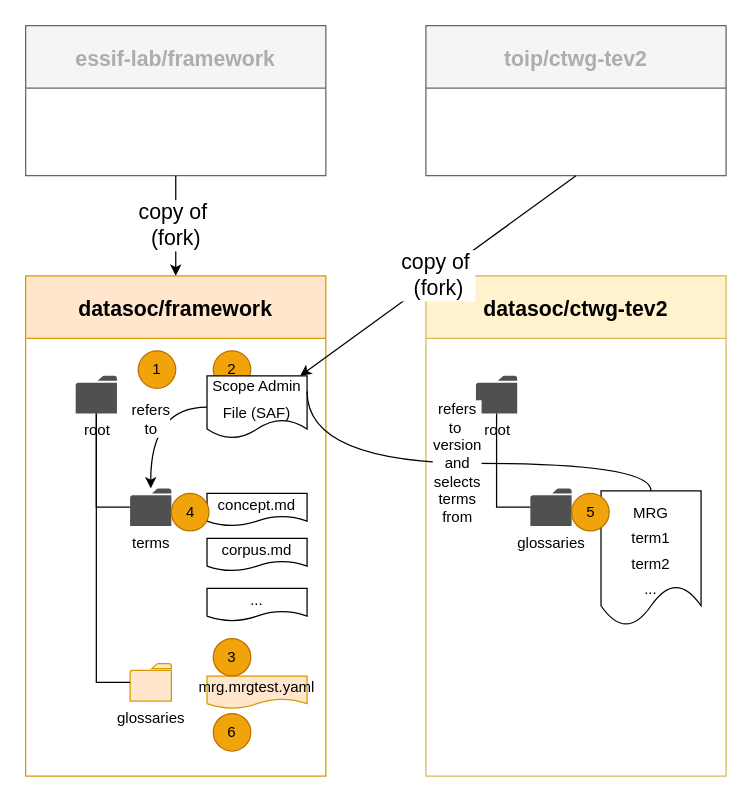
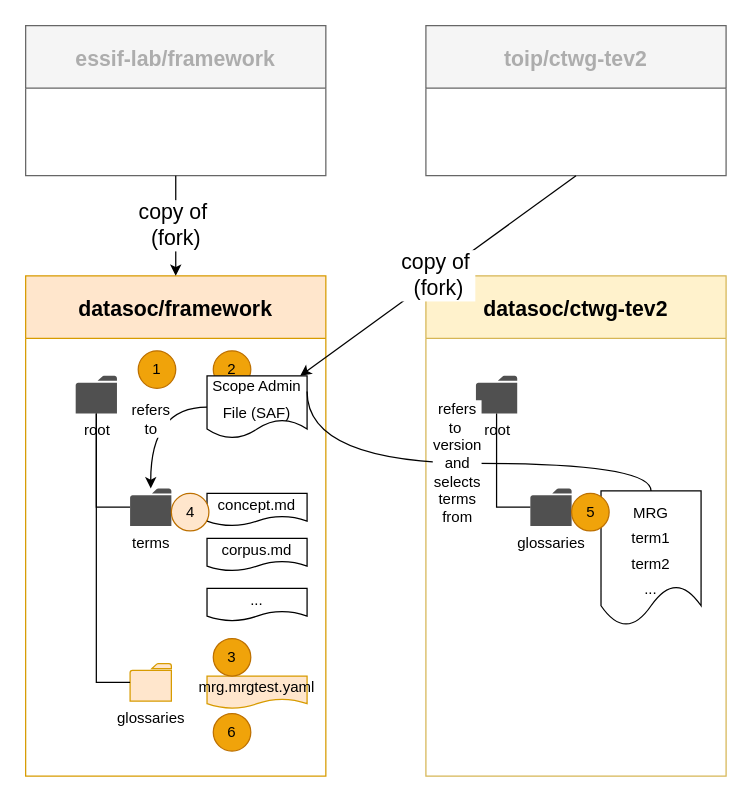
  <mxCell id="0" />
  <mxCell id="1" parent="0" />
  <mxCell id="2" value="datasoc/framework" style="swimlane;fontSize=17;startSize=50;fillColor=#ffe6cc;strokeColor=#d79b00;" vertex="1" parent="1"><mxGeometry x="20" y="220" width="240" height="400" as="geometry" /></mxCell>
  <mxCell id="3" value="refers&lt;br&gt;to" style="edgeStyle=orthogonalEdgeStyle;rounded=0;orthogonalLoop=1;jettySize=auto;html=1;fontSize=12;endArrow=classic;endFill=1;curved=1;" edge="1" parent="2" source="15" target="5"><mxGeometry relative="1" as="geometry" /></mxCell>
  <mxCell id="4" value="" style="edgeStyle=orthogonalEdgeStyle;rounded=0;orthogonalLoop=1;jettySize=auto;html=1;fontSize=12;endArrow=none;endFill=0;" edge="1" parent="2" source="5" target="6"><mxGeometry relative="1" as="geometry" /></mxCell>
  <mxCell id="5" value="terms" style="sketch=0;pointerEvents=1;shadow=0;dashed=0;html=1;strokeColor=none;fillColor=#505050;labelPosition=center;verticalLabelPosition=bottom;verticalAlign=top;outlineConnect=0;align=center;shape=mxgraph.office.concepts.folder;fontSize=12;" vertex="1" parent="2"><mxGeometry x="83.5" y="170" width="33" height="30" as="geometry" /></mxCell>
  <mxCell id="6" value="root" style="sketch=0;pointerEvents=1;shadow=0;dashed=0;html=1;strokeColor=none;fillColor=#505050;labelPosition=center;verticalLabelPosition=bottom;verticalAlign=top;outlineConnect=0;align=center;shape=mxgraph.office.concepts.folder;fontSize=12;" vertex="1" parent="2"><mxGeometry x="40" y="80" width="33" height="30" as="geometry" /></mxCell>
  <mxCell id="7" value="&lt;font style=&quot;font-size: 12px;&quot;&gt;concept.md&lt;/font&gt;" style="shape=document;whiteSpace=wrap;html=1;boundedLbl=1;fontSize=17;" vertex="1" parent="2"><mxGeometry x="145" y="174" width="80" height="26" as="geometry" /></mxCell>
  <mxCell id="8" value="&lt;font style=&quot;font-size: 12px;&quot;&gt;corpus.md&lt;/font&gt;" style="shape=document;whiteSpace=wrap;html=1;boundedLbl=1;fontSize=17;" vertex="1" parent="2"><mxGeometry x="145" y="210" width="80" height="26" as="geometry" /></mxCell>
  <mxCell id="9" value="&lt;font style=&quot;font-size: 12px;&quot;&gt;...&lt;/font&gt;" style="shape=document;whiteSpace=wrap;html=1;boundedLbl=1;fontSize=17;" vertex="1" parent="2"><mxGeometry x="145" y="250" width="80" height="26" as="geometry" /></mxCell>
  <mxCell id="10" value="glossaries" style="sketch=0;pointerEvents=1;shadow=0;dashed=0;html=1;strokeColor=#d79b00;fillColor=#ffe6cc;labelPosition=center;verticalLabelPosition=bottom;verticalAlign=top;outlineConnect=0;align=center;shape=mxgraph.office.concepts.folder;fontSize=12;" vertex="1" parent="2"><mxGeometry x="83.5" y="310" width="33" height="30" as="geometry" /></mxCell>
  <mxCell id="11" value="" style="edgeStyle=orthogonalEdgeStyle;rounded=0;orthogonalLoop=1;jettySize=auto;html=1;fontSize=12;endArrow=none;endFill=0;" edge="1" parent="2" source="10" target="6"><mxGeometry relative="1" as="geometry"><mxPoint x="93.5" y="195" as="sourcePoint" /><mxPoint x="66.5" y="120" as="targetPoint" /></mxGeometry></mxCell>
  <mxCell id="12" value="&lt;font style=&quot;font-size: 12px;&quot;&gt;mrg.mrgtest.yaml&lt;/font&gt;" style="shape=document;whiteSpace=wrap;html=1;boundedLbl=1;fontSize=12;fillColor=#ffe6cc;strokeColor=#d79b00;" vertex="1" parent="2"><mxGeometry x="145" y="320" width="80" height="26" as="geometry" /></mxCell>
  <mxCell id="13" value="1" style="ellipse;whiteSpace=wrap;html=1;fontSize=12;fillColor=#f0a30a;fontColor=#000000;strokeColor=#BD7000;" vertex="1" parent="2"><mxGeometry x="90" y="60" width="30" height="30" as="geometry" /></mxCell>
  <mxCell id="14" value="2" style="ellipse;whiteSpace=wrap;html=1;fontSize=12;fillColor=#f0a30a;fontColor=#000000;strokeColor=#BD7000;" vertex="1" parent="2"><mxGeometry x="150" y="60" width="30" height="30" as="geometry" /></mxCell>
  <mxCell id="15" value="&lt;font style=&quot;font-size: 12px;&quot;&gt;Scope Admin File (SAF)&lt;/font&gt;" style="shape=document;whiteSpace=wrap;html=1;boundedLbl=1;fontSize=17;" vertex="1" parent="2"><mxGeometry x="145" y="80" width="80" height="50" as="geometry" /></mxCell>
  <mxCell id="16" value="3" style="ellipse;whiteSpace=wrap;html=1;fontSize=12;fillColor=#f0a30a;fontColor=#000000;strokeColor=#BD7000;" vertex="1" parent="2"><mxGeometry x="150" y="290" width="30" height="30" as="geometry" /></mxCell>
- <mxCell id="17" value="4" style="ellipse;whiteSpace=wrap;html=1;fontSize=12;fillColor=#f0a30a;fontColor=#000000;strokeColor=#BD7000;" vertex="1" parent="2"><mxGeometry x="116.5" y="174" width="30" height="30" as="geometry" /></mxCell>
+ <mxCell id="17" value="4" style="ellipse;whiteSpace=wrap;html=1;fontSize=12;fillColor=#ffe6cc;fontColor=#000000;strokeColor=#BD7000;" vertex="1" parent="2"><mxGeometry x="116.5" y="174" width="30" height="30" as="geometry" /></mxCell>
  <mxCell id="18" value="6" style="ellipse;whiteSpace=wrap;html=1;fontSize=12;fillColor=#f0a30a;fontColor=#000000;strokeColor=#BD7000;" vertex="1" parent="2"><mxGeometry x="150" y="350" width="30" height="30" as="geometry" /></mxCell>
  <mxCell id="19" value="datasoc/ctwg-tev2" style="swimlane;fontSize=17;startSize=50;fillColor=#fff2cc;strokeColor=#d6b656;" vertex="1" parent="1"><mxGeometry x="340" y="220" width="240" height="400" as="geometry" /></mxCell>
  <mxCell id="20" value="glossaries" style="sketch=0;pointerEvents=1;shadow=0;dashed=0;html=1;strokeColor=none;fillColor=#505050;labelPosition=center;verticalLabelPosition=bottom;verticalAlign=top;outlineConnect=0;align=center;shape=mxgraph.office.concepts.folder;fontSize=12;" vertex="1" parent="19"><mxGeometry x="83.5" y="170" width="33" height="30" as="geometry" /></mxCell>
  <mxCell id="21" value="root" style="sketch=0;pointerEvents=1;shadow=0;dashed=0;html=1;strokeColor=none;fillColor=#505050;labelPosition=center;verticalLabelPosition=bottom;verticalAlign=top;outlineConnect=0;align=center;shape=mxgraph.office.concepts.folder;fontSize=12;" vertex="1" parent="19"><mxGeometry x="40" y="80" width="33" height="30" as="geometry" /></mxCell>
  <mxCell id="22" value="" style="edgeStyle=orthogonalEdgeStyle;rounded=0;orthogonalLoop=1;jettySize=auto;html=1;fontSize=12;endArrow=none;endFill=0;" edge="1" parent="19" source="20" target="21"><mxGeometry relative="1" as="geometry" /></mxCell>
  <mxCell id="23" value="&lt;font style=&quot;font-size: 12px;&quot;&gt;MRG&lt;br&gt;term1&lt;br&gt;term2&lt;br&gt;...&lt;br&gt;&lt;/font&gt;" style="shape=document;whiteSpace=wrap;html=1;boundedLbl=1;fontSize=17;verticalAlign=top;" vertex="1" parent="19"><mxGeometry x="140" y="172" width="80" height="108" as="geometry" /></mxCell>
  <mxCell id="24" value="5" style="ellipse;whiteSpace=wrap;html=1;fontSize=12;fillColor=#f0a30a;fontColor=#000000;strokeColor=#BD7000;" vertex="1" parent="19"><mxGeometry x="116.5" y="174" width="30" height="30" as="geometry" /></mxCell>
  <mxCell id="25" value="essif-lab/framework" style="swimlane;fontSize=17;startSize=50;fillColor=#f5f5f5;strokeColor=#666666;fontColor=#ADADAD;" vertex="1" parent="1"><mxGeometry x="20" y="20" width="240" height="120" as="geometry" /></mxCell>
  <mxCell id="26" value="toip/ctwg-tev2" style="swimlane;fontSize=17;startSize=50;fillColor=#f5f5f5;strokeColor=#666666;fontColor=#ADADAD;" vertex="1" parent="1"><mxGeometry x="340" y="20" width="240" height="120" as="geometry" /></mxCell>
  <mxCell id="27" value="copy of&amp;nbsp;&lt;br&gt;(fork)" style="endArrow=classic;html=1;rounded=0;fontSize=17;exitX=0.5;exitY=1;exitDx=0;exitDy=0;" edge="1" parent="1" source="26" target="15"><mxGeometry width="50" height="50" relative="1" as="geometry"><mxPoint x="110" y="450" as="sourcePoint" /><mxPoint x="160" y="400" as="targetPoint" /></mxGeometry></mxCell>
  <mxCell id="28" value="copy of&amp;nbsp;&lt;br&gt;(fork)" style="endArrow=classic;html=1;rounded=0;fontSize=17;exitX=0.5;exitY=1;exitDx=0;exitDy=0;" edge="1" parent="1" source="25" target="2"><mxGeometry width="50" height="50" relative="1" as="geometry"><mxPoint x="110" y="140" as="sourcePoint" /><mxPoint x="450" y="230" as="targetPoint" /></mxGeometry></mxCell>
  <mxCell id="29" value="refers&lt;br&gt;to&amp;nbsp;&lt;br&gt;version &lt;br&gt;and &lt;br&gt;selects &lt;br&gt;terms &lt;br&gt;from" style="edgeStyle=orthogonalEdgeStyle;rounded=0;orthogonalLoop=1;jettySize=auto;html=1;fontSize=12;endArrow=none;endFill=1;curved=1;exitX=1;exitY=0.25;exitDx=0;exitDy=0;entryX=0.5;entryY=0;entryDx=0;entryDy=0;" edge="1" parent="1" target="23" source="15"><mxGeometry relative="1" as="geometry"><mxPoint x="485" y="325" as="sourcePoint" /><Array as="points"><mxPoint x="245" y="370" /><mxPoint x="520" y="370" /></Array></mxGeometry></mxCell>
